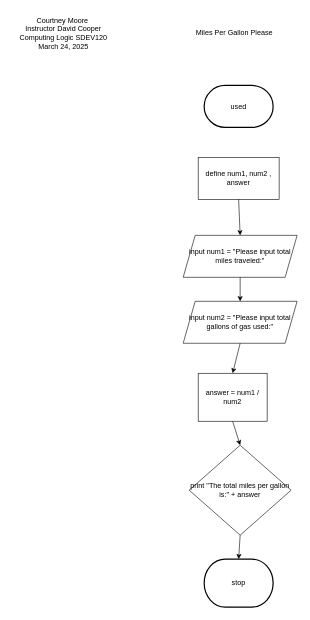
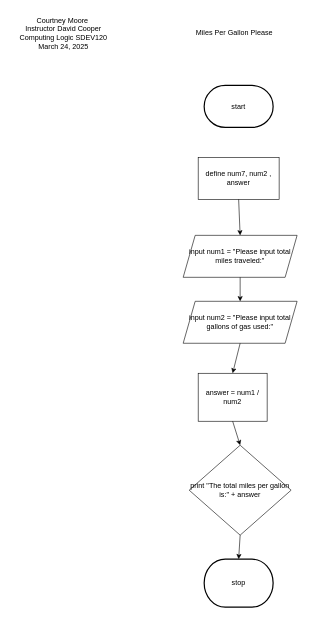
  <mxCell id="0" />
  <mxCell id="1" parent="0" />
- <mxCell id="2" value="used" style="strokeWidth=2;html=1;shape=mxgraph.flowchart.terminator;whiteSpace=wrap;" vertex="1" parent="1"><mxGeometry x="340" y="142" width="115" height="70" as="geometry" /></mxCell>
+ <mxCell id="2" value="start" style="strokeWidth=2;html=1;shape=mxgraph.flowchart.terminator;whiteSpace=wrap;" vertex="1" parent="1"><mxGeometry x="340" y="142" width="115" height="70" as="geometry" /></mxCell>
  <mxCell id="3" value="input num1 = &quot;Please input total miles traveled:&quot;" style="shape=parallelogram;perimeter=parallelogramPerimeter;whiteSpace=wrap;html=1;fixedSize=1;" vertex="1" parent="1"><mxGeometry x="305" y="392" width="190" height="70" as="geometry" /></mxCell>
- <mxCell id="4" value="define num1, num2 , answer" style="whiteSpace=wrap;html=1;" vertex="1" parent="1"><mxGeometry x="330" y="262" width="135" height="70" as="geometry" /></mxCell>
+ <mxCell id="4" value="define num7, num2 , answer" style="whiteSpace=wrap;html=1;" vertex="1" parent="1"><mxGeometry x="330" y="262" width="135" height="70" as="geometry" /></mxCell>
  <mxCell id="5" value="" style="endArrow=classic;html=1;rounded=0;exitX=0.5;exitY=1;exitDx=0;exitDy=0;entryX=0.5;entryY=0;entryDx=0;entryDy=0;" edge="1" parent="1" source="4" target="3"><mxGeometry width="50" height="50" relative="1" as="geometry"><mxPoint x="650" y="402" as="sourcePoint" /><mxPoint x="390" y="392" as="targetPoint" /></mxGeometry></mxCell>
  <mxCell id="6" value="" style="edgeStyle=none;orthogonalLoop=1;jettySize=auto;html=1;rounded=0;exitX=0.5;exitY=1;exitDx=0;exitDy=0;entryX=0.5;entryY=0;entryDx=0;entryDy=0;" edge="1" parent="1" source="3" target="7"><mxGeometry width="100" relative="1" as="geometry"><mxPoint x="340" y="492" as="sourcePoint" /><mxPoint x="410" y="492" as="targetPoint" /><Array as="points" /></mxGeometry></mxCell>
  <mxCell id="7" value="input num2 = &quot;Please input total gallons of gas used:&quot;" style="shape=parallelogram;perimeter=parallelogramPerimeter;whiteSpace=wrap;html=1;fixedSize=1;" vertex="1" parent="1"><mxGeometry x="305" y="502" width="190" height="70" as="geometry" /></mxCell>
  <mxCell id="8" value="" style="edgeStyle=none;orthogonalLoop=1;jettySize=auto;html=1;rounded=0;exitX=0.5;exitY=1;exitDx=0;exitDy=0;entryX=0.5;entryY=0;entryDx=0;entryDy=0;" edge="1" parent="1" source="7" target="9"><mxGeometry width="100" relative="1" as="geometry"><mxPoint x="360" y="602" as="sourcePoint" /><mxPoint x="460" y="602" as="targetPoint" /><Array as="points" /></mxGeometry></mxCell>
  <mxCell id="9" value="answer = num1 / num2" style="whiteSpace=wrap;html=1;" vertex="1" parent="1"><mxGeometry x="330" y="622" width="115" height="80" as="geometry" /></mxCell>
  <mxCell id="10" value="" style="edgeStyle=none;orthogonalLoop=1;jettySize=auto;html=1;rounded=0;exitX=0.5;exitY=1;exitDx=0;exitDy=0;entryX=0.5;entryY=0;entryDx=0;entryDy=0;" edge="1" parent="1" source="9" target="11"><mxGeometry width="100" relative="1" as="geometry"><mxPoint x="340" y="712" as="sourcePoint" /><mxPoint x="440" y="712" as="targetPoint" /><Array as="points" /></mxGeometry></mxCell>
  <mxCell id="11" value="print &quot;The total miles per gallon is:&quot; + answer" style="rhombus;whiteSpace=wrap;html=1;" vertex="1" parent="1"><mxGeometry x="315" y="742" width="170" height="150" as="geometry" /></mxCell>
  <mxCell id="12" value="" style="edgeStyle=none;orthogonalLoop=1;jettySize=auto;html=1;rounded=0;exitX=0.5;exitY=1;exitDx=0;exitDy=0;entryX=0.5;entryY=0;entryDx=0;entryDy=0;entryPerimeter=0;" edge="1" parent="1" source="11" target="13"><mxGeometry width="100" relative="1" as="geometry"><mxPoint x="340" y="892" as="sourcePoint" /><mxPoint x="440" y="892" as="targetPoint" /><Array as="points" /></mxGeometry></mxCell>
  <mxCell id="13" value="stop" style="strokeWidth=2;html=1;shape=mxgraph.flowchart.terminator;whiteSpace=wrap;" vertex="1" parent="1"><mxGeometry x="340" y="932" width="115" height="80" as="geometry" /></mxCell>
  <mxCell id="14" value="Courtney Moore&amp;nbsp;&lt;div&gt;Instructor David Cooper&lt;/div&gt;&lt;div&gt;Computing Logic SDEV120&lt;/div&gt;&lt;div&gt;March 24, 2025&lt;/div&gt;" style="text;html=1;align=center;verticalAlign=middle;resizable=0;points=[];autosize=1;strokeColor=none;fillColor=none;" vertex="1" parent="1"><mxGeometry x="20" y="20" width="170" height="70" as="geometry" /></mxCell>
  <mxCell id="15" value="Miles Per Gallon Please" style="text;html=1;align=center;verticalAlign=middle;resizable=0;points=[];autosize=1;strokeColor=none;fillColor=none;" vertex="1" parent="1"><mxGeometry x="305" y="40" width="170" height="30" as="geometry" /></mxCell>
